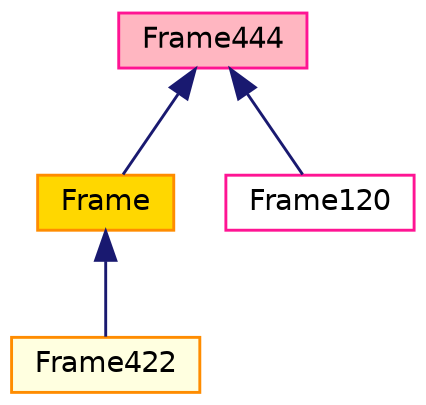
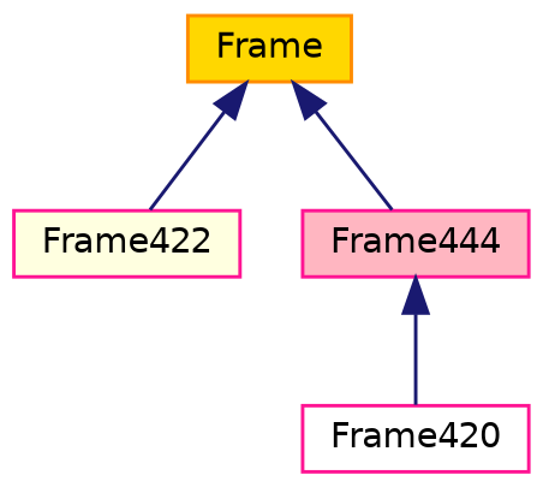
  digraph {
    node [color=darkorange fontname=Helvetica fontsize=10 shape=record style=filled]
    edge [color=midnightblue dir=back fontname=Helvetica fontsize=10 labelfontname=Helvetica labelfontsize=10 style=solid]
    n1 [fillcolor=gold fontcolor=black height=0.2 label=Frame width=0.4]
-   n2 [fillcolor=lightyellow height=0.2 label=Frame422 width=0.4]
+   n2 [color=deeppink fillcolor=lightyellow height=0.2 label=Frame422 width=0.4]
    n3 [color=deeppink fillcolor=lightpink height=0.2 label=Frame444 width=0.4]
-   n4 [color=deeppink fillcolor=white height=0.2 label=Frame120 width=0.4]
+   n4 [color=deeppink fillcolor=white height=0.2 label=Frame420 width=0.4]
    n1 -> n2
-   n3 -> n1
+   n1 -> n3
    n3 -> n4
  }
